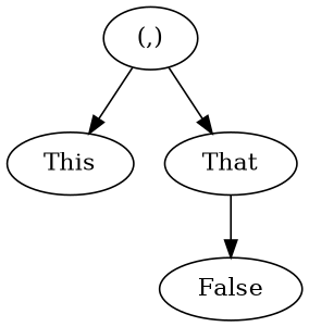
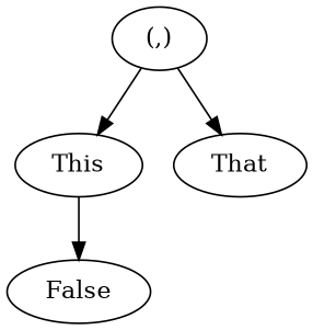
  digraph {
    n1 [label=" (,) "]
    n2 [label=" This "]
    n3 [label=" That "]
    n4 [label=" False "]
    n1 -> n2
    n1 -> n3
-   n3 -> n4
+   n2 -> n4
  }
